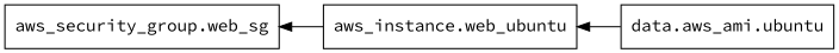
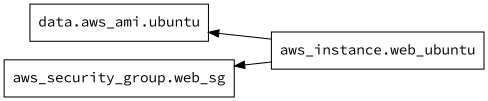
  digraph {
    fontname="Source Code Pro"
    rankdir=RL
    node [fontname="Source Code Pro" shape=rect]
    edge [fontname="Source Code Pro"]
    n1 [label="data.aws_ami.ubuntu"]
    n2 [label="aws_instance.web_ubuntu"]
    n3 [label="aws_security_group.web_sg"]
-   n1 -> n2
+   n2 -> n1
    n2 -> n3
  }
